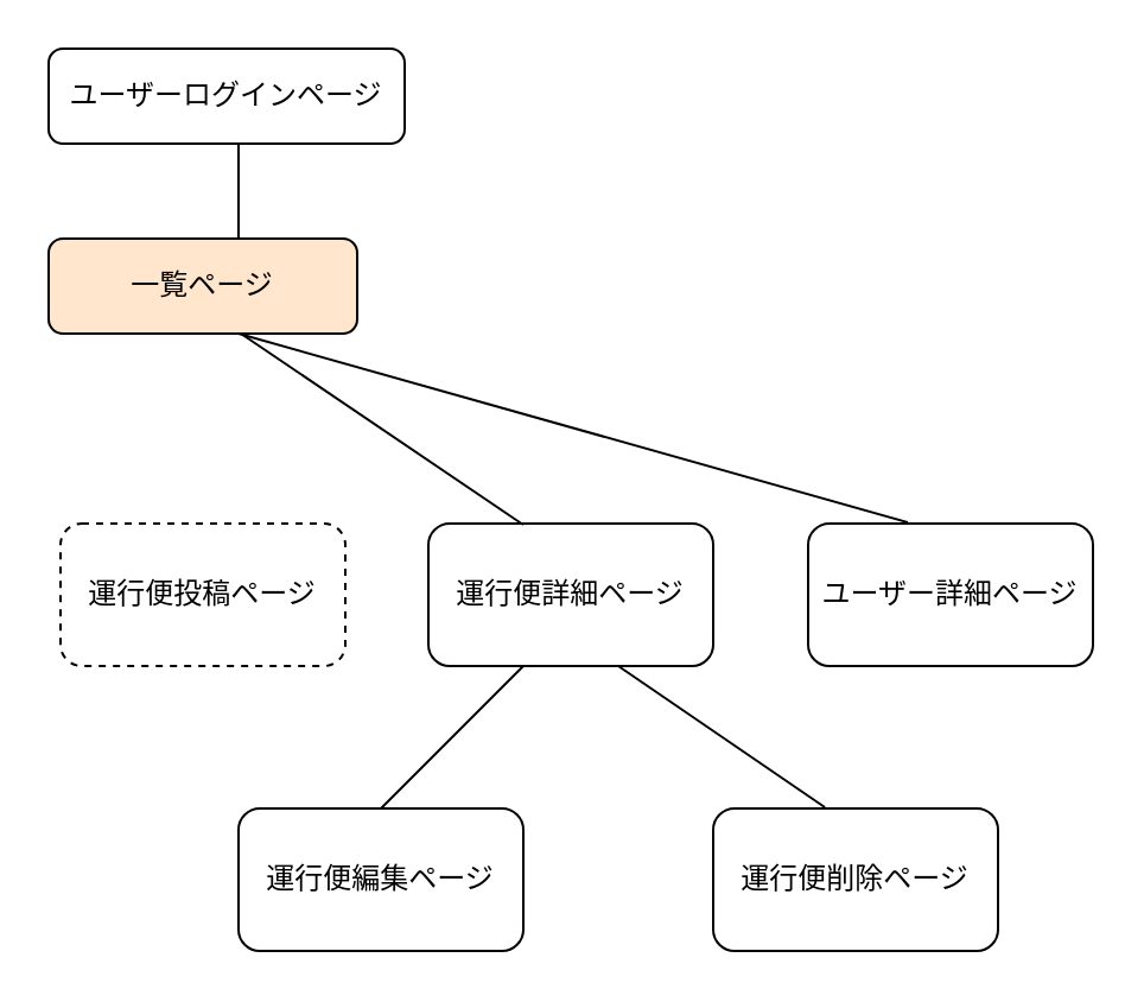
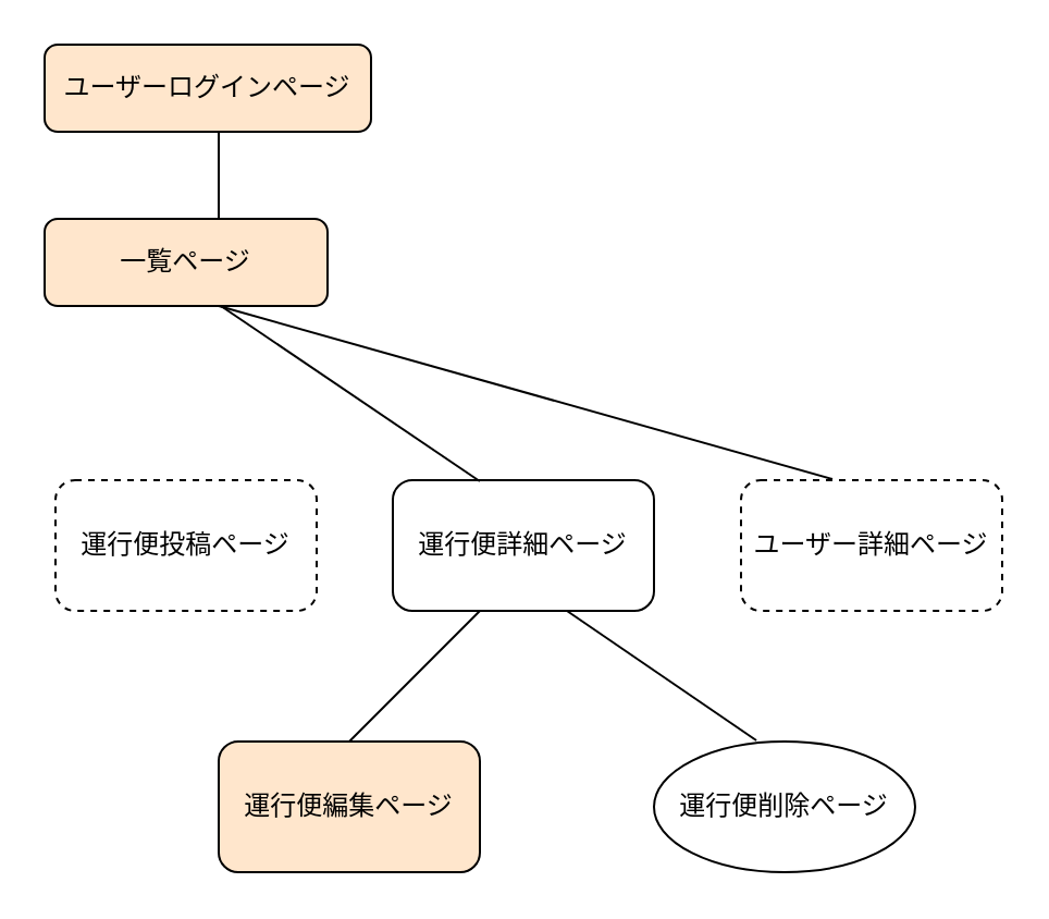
  <mxCell id="0" />
  <mxCell id="1" parent="0" />
- <mxCell id="2" value="ユーザーログインページ" style="rounded=1;whiteSpace=wrap;html=1;" vertex="1" parent="1"><mxGeometry x="20" y="20" width="150" height="40" as="geometry" /></mxCell>
+ <mxCell id="2" value="ユーザーログインページ" style="rounded=1;whiteSpace=wrap;html=1;fillColor=#ffe6cc;" vertex="1" parent="1"><mxGeometry x="20" y="20" width="150" height="40" as="geometry" /></mxCell>
  <mxCell id="3" value="一覧ページ" style="rounded=1;whiteSpace=wrap;html=1;fillColor=#ffe6cc;" vertex="1" parent="1"><mxGeometry x="20" y="100" width="130" height="40" as="geometry" /></mxCell>
- <mxCell id="4" value="ユーザー詳細ページ" style="rounded=1;whiteSpace=wrap;html=1;" vertex="1" parent="1"><mxGeometry x="340" y="220" width="120" height="60" as="geometry" /></mxCell>
- <mxCell id="5" value="運行便編集ページ" style="rounded=1;whiteSpace=wrap;html=1;" vertex="1" parent="1"><mxGeometry x="100" y="340" width="120" height="60" as="geometry" /></mxCell>
+ <mxCell id="4" value="ユーザー詳細ページ" style="rounded=1;whiteSpace=wrap;html=1;dashed=1;" vertex="1" parent="1"><mxGeometry x="340" y="220" width="120" height="60" as="geometry" /></mxCell>
+ <mxCell id="5" value="運行便編集ページ" style="rounded=1;whiteSpace=wrap;html=1;fillColor=#ffe6cc;" vertex="1" parent="1"><mxGeometry x="100" y="340" width="120" height="60" as="geometry" /></mxCell>
  <mxCell id="6" value="運行便詳細ページ" style="rounded=1;whiteSpace=wrap;html=1;" vertex="1" parent="1"><mxGeometry x="180" y="220" width="120" height="60" as="geometry" /></mxCell>
  <mxCell id="7" value="運行便投稿ページ" style="rounded=1;whiteSpace=wrap;html=1;dashed=1;" vertex="1" parent="1"><mxGeometry x="25" y="220" width="120" height="60" as="geometry" /></mxCell>
  <mxCell id="8" value="" style="endArrow=none;html=1;" edge="1" parent="1"><mxGeometry width="50" height="50" relative="1" as="geometry"><mxPoint x="100" y="100" as="sourcePoint" /><mxPoint x="100" y="60" as="targetPoint" /></mxGeometry></mxCell>
- <mxCell id="9" value="運行便削除ページ" style="rounded=1;whiteSpace=wrap;html=1;" vertex="1" parent="1"><mxGeometry x="300" y="340" width="120" height="60" as="geometry" /></mxCell>
+ <mxCell id="9" value="運行便削除ページ" style="ellipse;whiteSpace=wrap;html=1;" vertex="1" parent="1"><mxGeometry x="300" y="340" width="120" height="60" as="geometry" /></mxCell>
  <mxCell id="10" value="" style="endArrow=none;html=1;exitX=0.5;exitY=0;exitDx=0;exitDy=0;" edge="1" parent="1" source="5"><mxGeometry width="50" height="50" relative="1" as="geometry"><mxPoint x="170" y="330" as="sourcePoint" /><mxPoint x="220" y="280" as="targetPoint" /></mxGeometry></mxCell>
  <mxCell id="11" value="" style="endArrow=none;html=1;exitX=0.392;exitY=-0.008;exitDx=0;exitDy=0;exitPerimeter=0;" edge="1" parent="1" source="9"><mxGeometry width="50" height="50" relative="1" as="geometry"><mxPoint x="200" y="340" as="sourcePoint" /><mxPoint x="260" y="280" as="targetPoint" /></mxGeometry></mxCell>
  <mxCell id="12" value="" style="endArrow=none;html=1;entryX=0.6;entryY=0.988;entryDx=0;entryDy=0;entryPerimeter=0;exitX=0.333;exitY=0.008;exitDx=0;exitDy=0;exitPerimeter=0;" edge="1" parent="1" source="6"><mxGeometry width="50" height="50" relative="1" as="geometry"><mxPoint x="100" y="218.98" as="sourcePoint" /><mxPoint x="101" y="140" as="targetPoint" /></mxGeometry></mxCell>
  <mxCell id="13" value="" style="endArrow=none;html=1;entryX=0.6;entryY=0.988;entryDx=0;entryDy=0;entryPerimeter=0;exitX=0.35;exitY=-0.008;exitDx=0;exitDy=0;exitPerimeter=0;" edge="1" parent="1" source="4"><mxGeometry width="50" height="50" relative="1" as="geometry"><mxPoint x="99" y="218.98" as="sourcePoint" /><mxPoint x="100" y="140" as="targetPoint" /></mxGeometry></mxCell>
